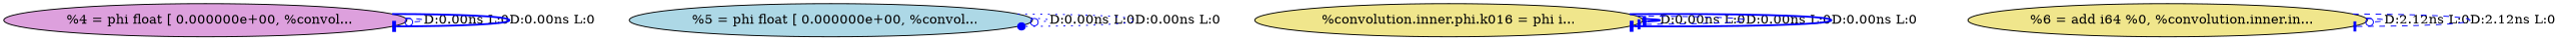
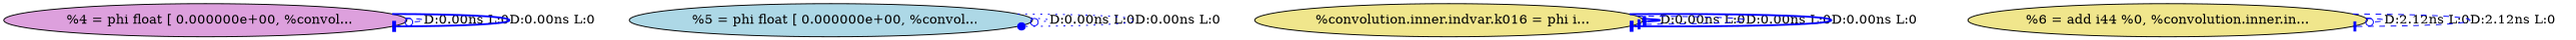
  digraph {
    node [fillcolor=khaki style=filled]
    edge [arrowhead=tee color=blue style=dashed]
    n1 [fillcolor=plum label="  %4 = phi float [ 0.000000e+00, %convol..."]
    n2 [fillcolor=lightblue label="  %5 = phi float [ 0.000000e+00, %convol..."]
-   n3 [label="%convolution.inner.phi.k016 = phi i..."]
-   n4 [label="  %6 = add i64 %0, %convolution.inner.in..."]
+   n3 [label="  %convolution.inner.indvar.k016 = phi i..."]
+   n4 [label="%6 = add i44 %0, %convolution.inner.in..."]
    n1 -> n1 [arrowhead=odot label="D:0.00ns L:0"]
    n1 -> n1 [label="D:0.00ns L:0" style=bold]
    n2 -> n2 [arrowhead=odot label="D:0.00ns L:0" style=dotted]
    n2 -> n2 [arrowhead=dot label="D:0.00ns L:0" style=dotted]
    n3 -> n3 [label="D:0.00ns L:0" style=bold]
    n3 -> n3 [label="D:0.00ns L:0"]
    n3 -> n3 [label="D:0.00ns L:0" style=bold]
    n4 -> n4 [arrowhead=odot label="D:2.12ns L:0"]
    n4 -> n4 [label="D:2.12ns L:0"]
  }
